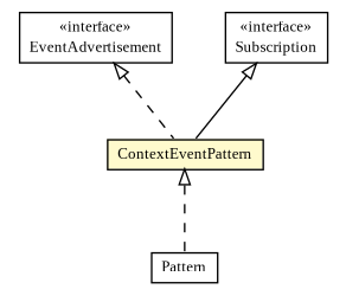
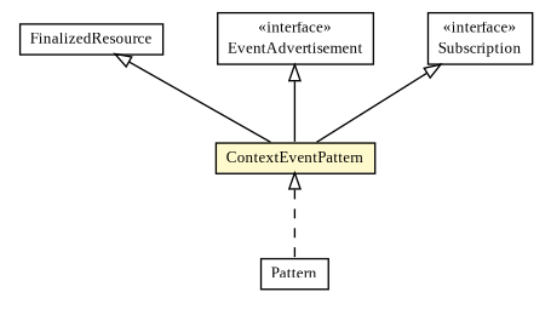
  digraph {
    fontname="Liberation Serif"
    nodesep=0.25
    ranksep=0.5
    node [fontcolor=black fontname="Liberation Serif" fontsize=10.0 shape=plaintext]
    edge [arrowtail=empty dir=back fontname="Liberation Serif" fontsize=10 headport=p labelfontname=Helvetica labelfontsize=10 tailport=p style=dashed]
+   n1 [label=<<table title="org.universAAL.middleware.rdf.FinalizedResource" border="0" cellborder="1" cellspacing="0" cellpadding="2" port="p" href="../rdf/FinalizedResource.html"> 		<tr><td><table border="0" cellspacing="0" cellpadding="1"> <tr><td align="center" balign="center"> FinalizedResource </td></tr> 		</table></td></tr> 		</table>>]
    n2 [label=<<table title="org.universAAL.middleware.context.ContextEventPattern" border="0" cellborder="1" cellspacing="0" cellpadding="2" port="p" bgcolor="lemonChiffon" href="./ContextEventPattern.html"> 		<tr><td><table border="0" cellspacing="0" cellpadding="1"> <tr><td align="center" balign="center"> ContextEventPattern </td></tr> 		</table></td></tr> 		</table>>]
    n3 [label=<<table title="org.universAAL.support.utils.context.Pattern" border="0" cellborder="1" cellspacing="0" cellpadding="2" port="p" href="../../support/utils/context/Pattern.html"> 		<tr><td><table border="0" cellspacing="0" cellpadding="1"> <tr><td align="center" balign="center"> Pattern </td></tr> 		</table></td></tr> 		</table>>]
    n4 [label=<<table title="org.universAAL.middleware.bus.model.matchable.EventAdvertisement" border="0" cellborder="1" cellspacing="0" cellpadding="2" port="p" href="../bus/model/matchable/EventAdvertisement.html"> 		<tr><td><table border="0" cellspacing="0" cellpadding="1"> <tr><td align="center" balign="center"> &#171;interface&#187; </td></tr> <tr><td align="center" balign="center"> EventAdvertisement </td></tr> 		</table></td></tr> 		</table>>]
    n5 [label=<<table title="org.universAAL.middleware.bus.model.matchable.Subscription" border="0" cellborder="1" cellspacing="0" cellpadding="2" port="p" href="../bus/model/matchable/Subscription.html"> 		<tr><td><table border="0" cellspacing="0" cellpadding="1"> <tr><td align="center" balign="center"> &#171;interface&#187; </td></tr> <tr><td align="center" balign="center"> Subscription </td></tr> 		</table></td></tr> 		</table>>]
+   n1 -> n2 [style=""]
    n2 -> n3
-   n4 -> n2
+   n4 -> n2 [style=solid]
    n5 -> n2 [style=solid]
  }
